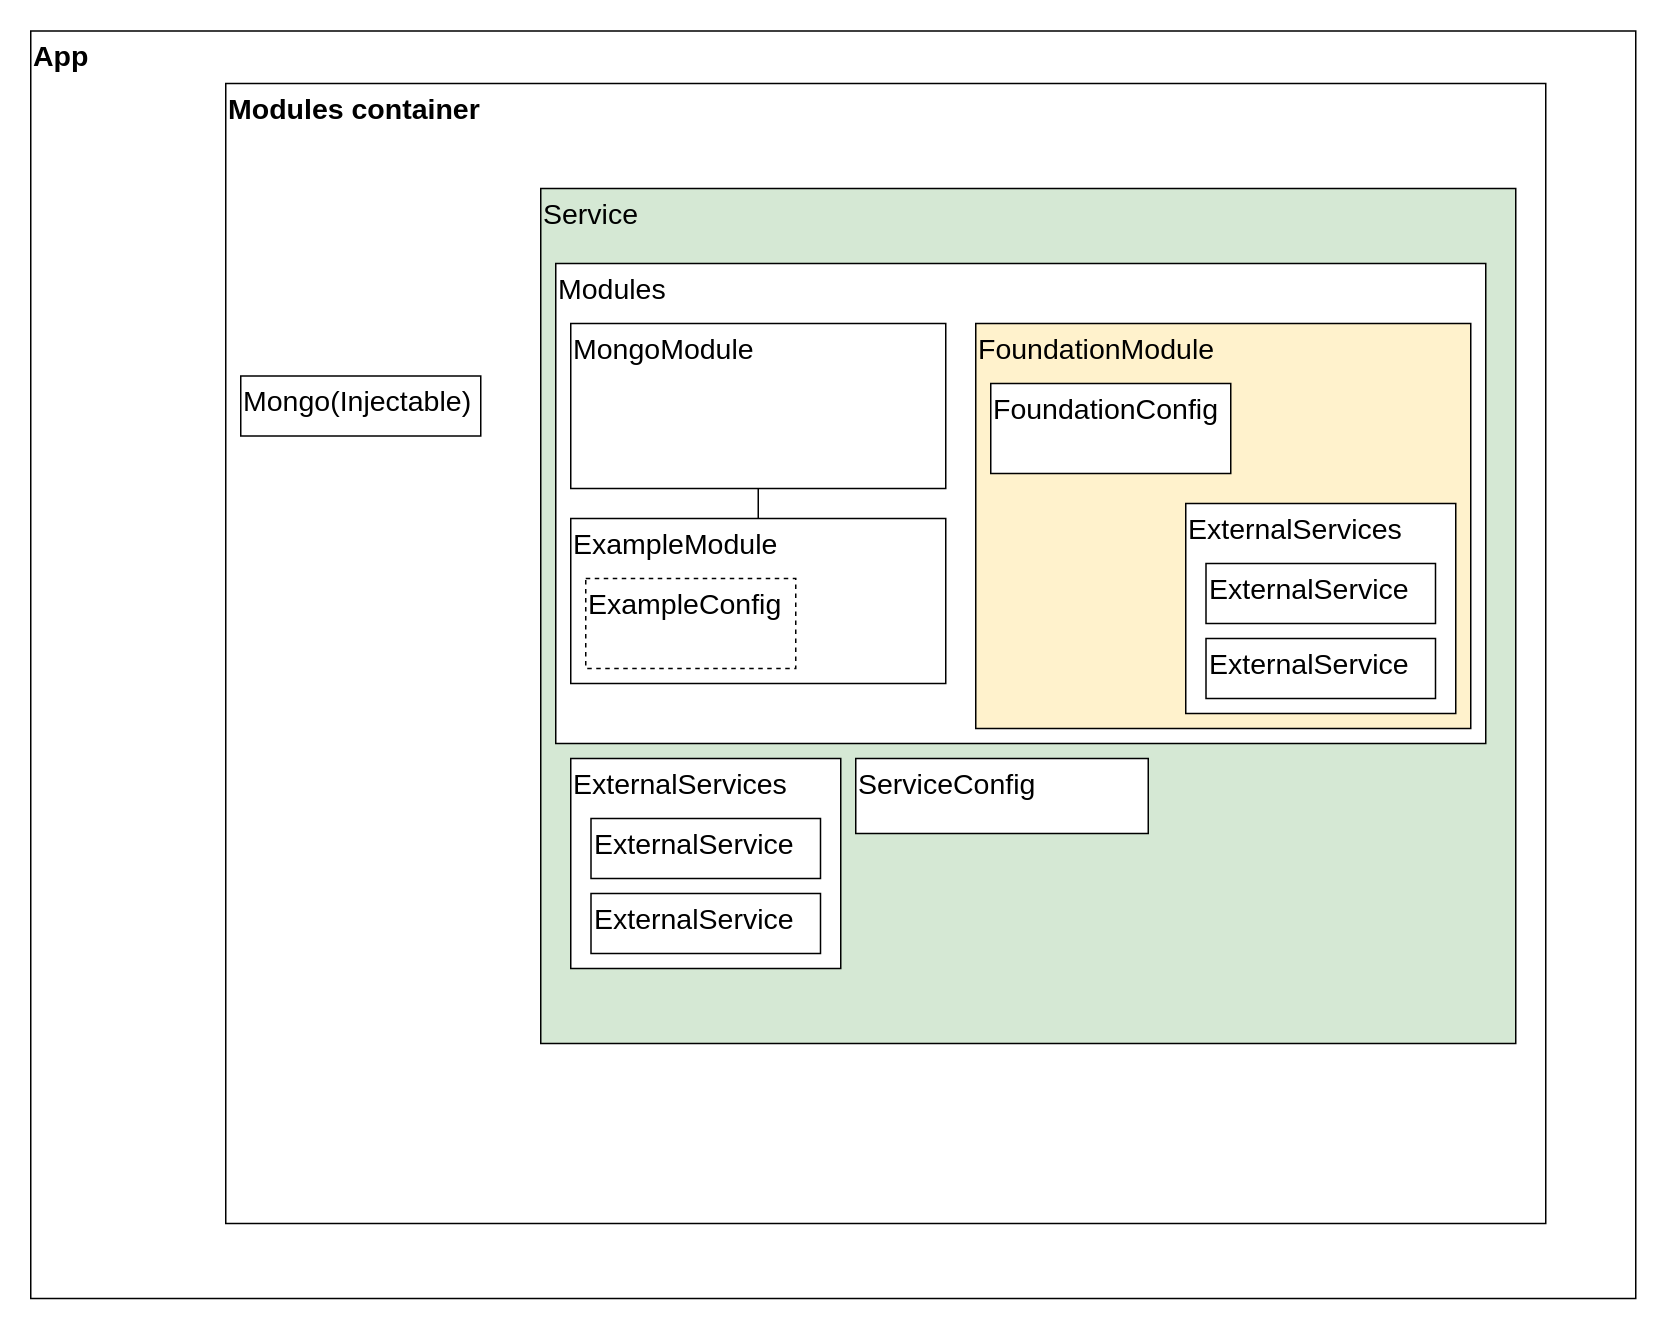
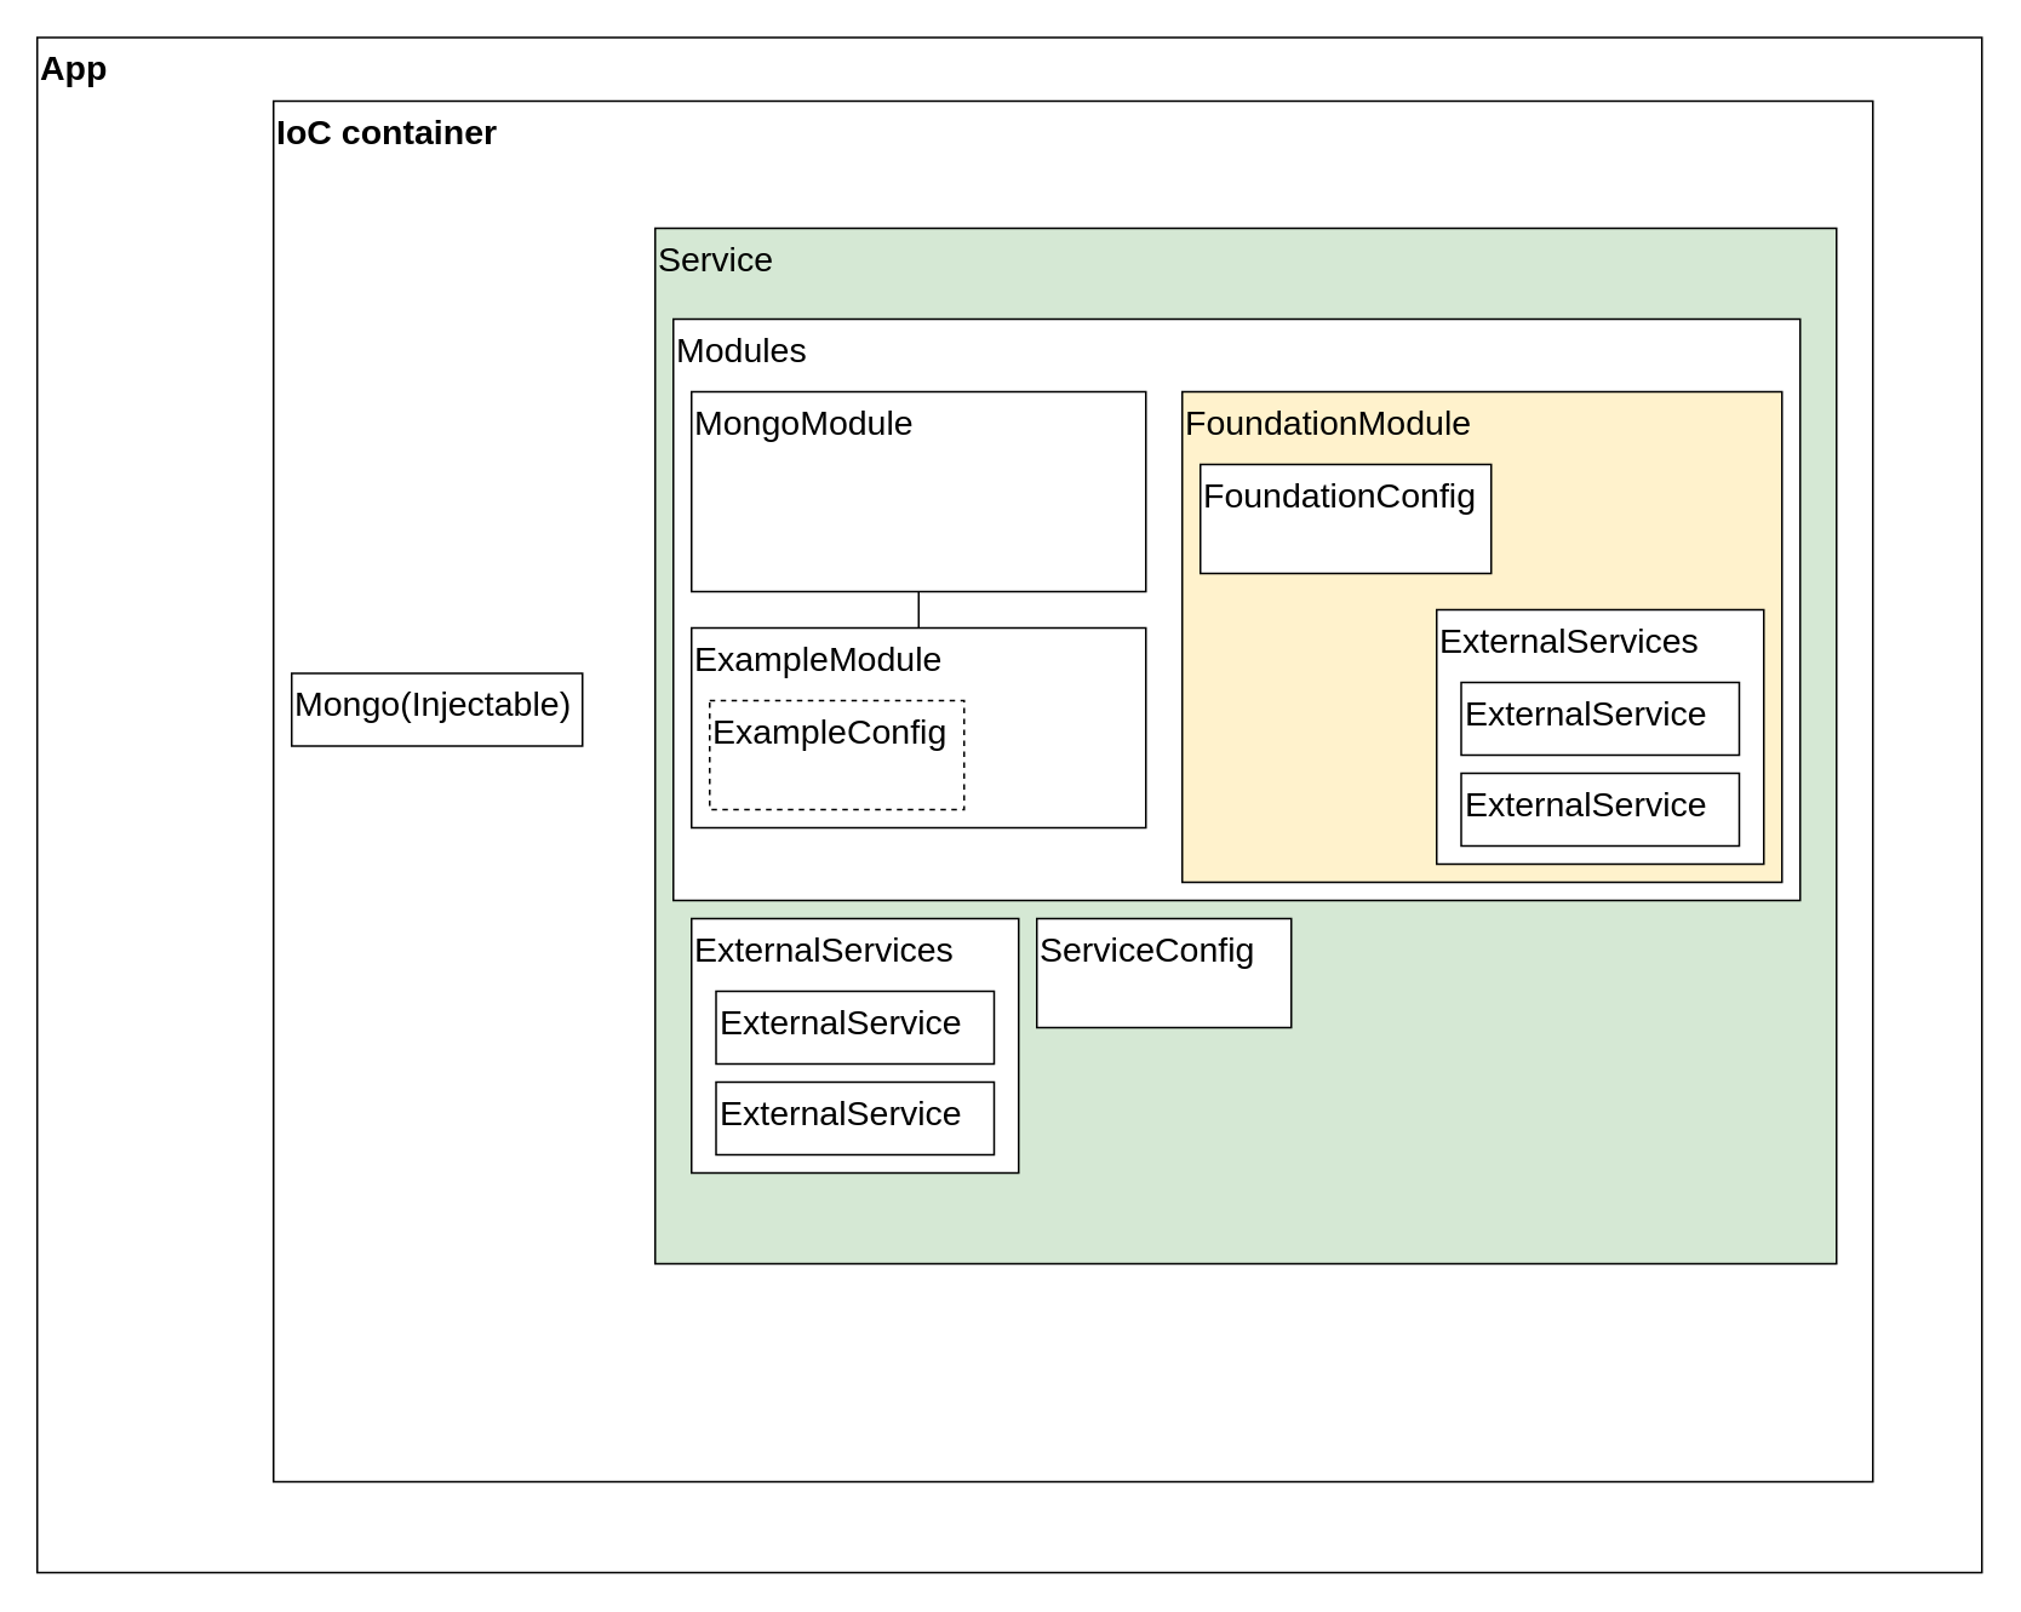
  <mxCell id="0" />
  <mxCell id="1" parent="0" />
  <mxCell id="2" value="App" style="rounded=0;whiteSpace=wrap;html=1;fontSize=19;align=left;verticalAlign=top;labelBorderColor=none;fontStyle=1" vertex="1" parent="1"><mxGeometry x="20" y="20" width="1070" height="845" as="geometry" /></mxCell>
- <mxCell id="3" value="Modules container" style="rounded=0;whiteSpace=wrap;html=1;fontSize=19;align=left;verticalAlign=top;labelBorderColor=none;fontStyle=1" parent="1" vertex="1"><mxGeometry x="150" y="55" width="880" height="760" as="geometry" /></mxCell>
+ <mxCell id="3" value="IoC container" style="rounded=0;whiteSpace=wrap;html=1;fontSize=19;align=left;verticalAlign=top;labelBorderColor=none;fontStyle=1" parent="1" vertex="1"><mxGeometry x="150" y="55" width="880" height="760" as="geometry" /></mxCell>
  <mxCell id="4" value="Service" style="rounded=0;whiteSpace=wrap;html=1;align=left;verticalAlign=top;fontSize=19;fillColor=#d5e8d4;" parent="1" vertex="1"><mxGeometry x="360" y="125" width="650" height="570" as="geometry" /></mxCell>
  <mxCell id="5" value="Modules" style="rounded=0;whiteSpace=wrap;html=1;align=left;verticalAlign=top;fontSize=19;" parent="1" vertex="1"><mxGeometry x="370" y="175" width="620" height="320" as="geometry" /></mxCell>
  <mxCell id="6" style="edgeStyle=orthogonalEdgeStyle;rounded=0;orthogonalLoop=1;jettySize=auto;html=1;fontSize=19;" parent="1" source="7" target="20" edge="1"><mxGeometry relative="1" as="geometry" /></mxCell>
  <mxCell id="7" value="MongoModule" style="rounded=0;whiteSpace=wrap;html=1;align=left;verticalAlign=top;fontSize=19;" parent="1" vertex="1"><mxGeometry x="380" y="215" width="250" height="110" as="geometry" /></mxCell>
  <mxCell id="8" value="FoundationModule" style="rounded=0;whiteSpace=wrap;html=1;align=left;verticalAlign=top;fontSize=19;fillColor=#fff2cc;" parent="1" vertex="1"><mxGeometry x="650" y="215" width="330" height="270" as="geometry" /></mxCell>
- <mxCell id="9" value="ServiceConfig" style="rounded=0;whiteSpace=wrap;html=1;fontSize=19;align=left;verticalAlign=top;" parent="1" vertex="1"><mxGeometry x="570" y="505" width="195" height="50" as="geometry" /></mxCell>
+ <mxCell id="9" value="ServiceConfig" style="rounded=0;whiteSpace=wrap;html=1;fontSize=19;align=left;verticalAlign=top;" parent="1" vertex="1"><mxGeometry x="570" y="505" width="140" height="60" as="geometry" /></mxCell>
  <mxCell id="10" value="FoundationConfig" style="rounded=0;whiteSpace=wrap;html=1;fontSize=19;align=left;verticalAlign=top;" parent="1" vertex="1"><mxGeometry x="660" y="255" width="160" height="60" as="geometry" /></mxCell>
  <mxCell id="11" value="" style="group" parent="1" vertex="1" connectable="0"><mxGeometry x="790" y="335" width="180" height="140" as="geometry" /></mxCell>
  <mxCell id="12" value="ExternalServices" style="rounded=0;whiteSpace=wrap;html=1;align=left;verticalAlign=top;fontSize=19;" parent="11" vertex="1"><mxGeometry width="180" height="140" as="geometry" /></mxCell>
  <mxCell id="13" value="ExternalService" style="rounded=0;whiteSpace=wrap;html=1;align=left;verticalAlign=top;fontSize=19;" parent="11" vertex="1"><mxGeometry x="13.5" y="40" width="153" height="40" as="geometry" /></mxCell>
  <mxCell id="14" value="ExternalService" style="rounded=0;whiteSpace=wrap;html=1;align=left;verticalAlign=top;fontSize=19;" parent="11" vertex="1"><mxGeometry x="13.5" y="90" width="153" height="40" as="geometry" /></mxCell>
  <mxCell id="15" value="" style="group" parent="1" vertex="1" connectable="0"><mxGeometry x="380" y="505" width="180" height="140" as="geometry" /></mxCell>
  <mxCell id="16" value="ExternalServices" style="rounded=0;whiteSpace=wrap;html=1;align=left;verticalAlign=top;fontSize=19;" parent="15" vertex="1"><mxGeometry width="180" height="140" as="geometry" /></mxCell>
  <mxCell id="17" value="ExternalService" style="rounded=0;whiteSpace=wrap;html=1;align=left;verticalAlign=top;fontSize=19;" parent="15" vertex="1"><mxGeometry x="13.5" y="40" width="153" height="40" as="geometry" /></mxCell>
  <mxCell id="18" value="ExternalService" style="rounded=0;whiteSpace=wrap;html=1;align=left;verticalAlign=top;fontSize=19;" parent="15" vertex="1"><mxGeometry x="13.5" y="90" width="153" height="40" as="geometry" /></mxCell>
  <mxCell id="19" value="ExampleModule" style="rounded=0;whiteSpace=wrap;html=1;align=left;verticalAlign=top;fontSize=19;" parent="1" vertex="1"><mxGeometry x="380" y="345" width="250" height="110" as="geometry" /></mxCell>
  <mxCell id="20" value="ExampleConfig" style="rounded=0;whiteSpace=wrap;html=1;fontSize=19;align=left;verticalAlign=top;dashed=1;" parent="1" vertex="1"><mxGeometry x="390" y="385" width="140" height="60" as="geometry" /></mxCell>
- <mxCell id="21" value="Mongo(Injectable)" style="rounded=0;whiteSpace=wrap;html=1;fontSize=19;align=left;verticalAlign=top;" parent="1" vertex="1"><mxGeometry x="160" y="250" width="160" height="40" as="geometry" /></mxCell>
+ <mxCell id="21" value="Mongo(Injectable)" style="rounded=0;whiteSpace=wrap;html=1;fontSize=19;align=left;verticalAlign=top;" parent="1" vertex="1"><mxGeometry x="160" y="370" width="160" height="40" as="geometry" /></mxCell>
